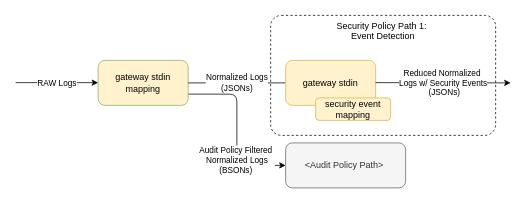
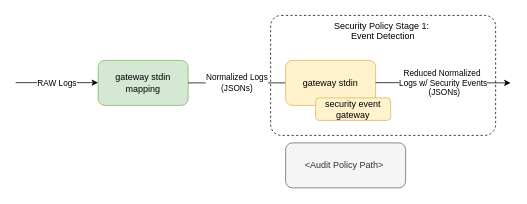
  <mxCell id="0" />
  <mxCell id="1" parent="0" />
- <mxCell id="2" value="Security Policy Path 1:&amp;nbsp;&lt;div&gt;Event Detection&lt;/div&gt;" style="rounded=1;whiteSpace=wrap;html=1;verticalAlign=top;dashed=1;arcSize=9;" vertex="1" parent="1"><mxGeometry x="360" y="20" width="300" height="160" as="geometry" /></mxCell>
- <mxCell id="3" value="Audit Policy Filtered&amp;nbsp;&lt;div&gt;Normalized Logs&lt;/div&gt;&lt;div&gt;(BSONs)&amp;nbsp;&lt;/div&gt;" style="edgeStyle=orthogonalEdgeStyle;html=1;exitX=1;exitY=0.75;exitDx=0;exitDy=0;entryX=0;entryY=0.5;entryDx=0;entryDy=0;" edge="1" parent="1" source="4" target="9"><mxGeometry x="0.356" relative="1" as="geometry"><mxPoint x="370" y="200" as="targetPoint" /><mxPoint as="offset" /></mxGeometry></mxCell>
- <mxCell id="4" value="gateway stdin&lt;div&gt;mapping&lt;/div&gt;" style="rounded=1;whiteSpace=wrap;html=1;fillColor=#fff2cc;strokeColor=#82b366;" vertex="1" parent="1"><mxGeometry x="130" y="80" width="120" height="60" as="geometry" /></mxCell>
+ <mxCell id="2" value="Security Policy Stage 1:&amp;nbsp;&lt;div&gt;Event Detection&lt;/div&gt;" style="rounded=1;whiteSpace=wrap;html=1;verticalAlign=top;dashed=1;arcSize=9;" vertex="1" parent="1"><mxGeometry x="360" y="20" width="300" height="160" as="geometry" /></mxCell>
+ <mxCell id="4" value="gateway stdin&lt;div&gt;mapping&lt;/div&gt;" style="rounded=1;whiteSpace=wrap;html=1;fillColor=#d5e8d4;strokeColor=#82b366;" vertex="1" parent="1"><mxGeometry x="130" y="80" width="120" height="60" as="geometry" /></mxCell>
  <mxCell id="5" value="RAW Logs" style="endArrow=classic;html=1;entryX=0;entryY=0.5;entryDx=0;entryDy=0;" edge="1" parent="1"><mxGeometry width="50" height="50" relative="1" as="geometry"><mxPoint x="20" y="109.69" as="sourcePoint" /><mxPoint x="130" y="109.69" as="targetPoint" /></mxGeometry></mxCell>
  <mxCell id="6" value="Normalized Logs&lt;div&gt;(JSONs)&lt;/div&gt;" style="endArrow=none;html=1;entryX=0;entryY=0.5;entryDx=0;entryDy=0;exitX=1;exitY=0.5;exitDx=0;exitDy=0;edgeStyle=orthogonalEdgeStyle;" edge="1" parent="1" source="4" target="7"><mxGeometry width="50" height="50" relative="1" as="geometry"><mxPoint x="270" y="109.69" as="sourcePoint" /><mxPoint x="380" y="109.69" as="targetPoint" /></mxGeometry></mxCell>
  <mxCell id="7" value="gateway stdin" style="rounded=1;whiteSpace=wrap;html=1;fillColor=#fff2cc;strokeColor=#d6b656;" vertex="1" parent="1"><mxGeometry x="380" y="80" width="120" height="60" as="geometry" /></mxCell>
  <mxCell id="8" value="Reduced Normalized&amp;nbsp;&lt;div&gt;Logs w/ Security Events&lt;/div&gt;&lt;div&gt;&amp;nbsp;&lt;span style=&quot;background-color: light-dark(#ffffff, var(--ge-dark-color, #121212));&quot;&gt;(JSONs)&lt;/span&gt;&lt;/div&gt;" style="endArrow=classic;html=1;" edge="1" parent="1"><mxGeometry width="50" height="50" relative="1" as="geometry"><mxPoint x="500" y="109.69" as="sourcePoint" /><mxPoint x="680" y="110" as="targetPoint" /><mxPoint as="offset" /></mxGeometry></mxCell>
  <mxCell id="9" value="&amp;lt;Audit Policy Path&amp;gt;&amp;nbsp;" style="rounded=1;whiteSpace=wrap;html=1;fillColor=#f5f5f5;fontColor=#333333;strokeColor=#666666;" vertex="1" parent="1"><mxGeometry x="380" y="190" width="160" height="60" as="geometry" /></mxCell>
- <mxCell id="10" value="security event mapping" style="rounded=1;whiteSpace=wrap;html=1;fillColor=#fff2cc;strokeColor=#d6b656;" vertex="1" parent="1"><mxGeometry x="420" y="130" width="100" height="30" as="geometry" /></mxCell>
+ <mxCell id="10" value="security event gateway" style="rounded=1;whiteSpace=wrap;html=1;fillColor=#fff2cc;strokeColor=#d6b656;" vertex="1" parent="1"><mxGeometry x="420" y="130" width="100" height="30" as="geometry" /></mxCell>
